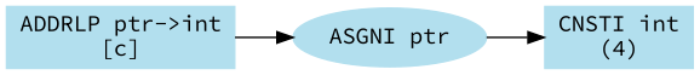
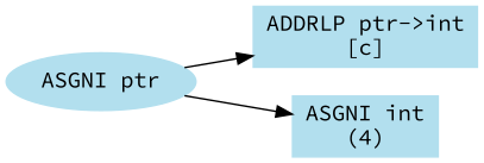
  digraph {
    fontname="Source Code Pro"
    rankdir=LR
    node [color=lightblue2 fontname="Source Code Pro" style=filled shape=box]
    edge [fontname="Source Code Pro"]
    n1 [label="ASGNI ptr" shape=""]
    n2 [label="ADDRLP ptr->int\n\[c\]"]
-   n3 [label="CNSTI int\n\(4\)"]
-   n2 -> n1
+   n3 [label="ASGNI int\n\(4\)"]
+   n1 -> n2
    n1 -> n3
  }
